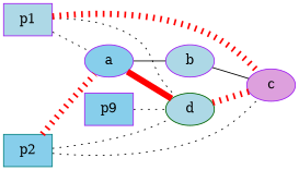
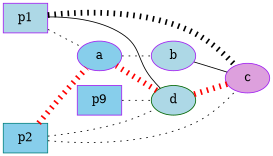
  graph {
    rankdir=LR
    node [color=purple fillcolor=skyblue style=filled]
    edge [style=dotted]
    a
    b [fillcolor=lightblue]
    d [color=darkgreen fillcolor=lightblue]
    c [fillcolor=plum]
    p1 [fillcolor=lightblue shape=box]
    p2 [color=teal shape=box]
    n7 [label=p9 shape=box]
    subgraph sub_1 {
      rank=1
      a
    }
    subgraph sub_2 {
      rank=same
      b
      d
    }
-   a -- b [style=""]
+   a -- b
    b -- c [style=""]
-   d -- a [color=red penwidth=7 style=""]
+   d -- a [color=red penwidth=7]
    c -- d [color=red penwidth=7]
    p1 -- a
-   p1 -- d
-   p1 -- c [color=red penwidth=7]
+   p1 -- d [style=solid]
+   p1 -- c [color=black penwidth=7]
    p2 -- a [color=red penwidth=7]
    p2 -- d
    p2 -- c
    n7 -- d
  }
